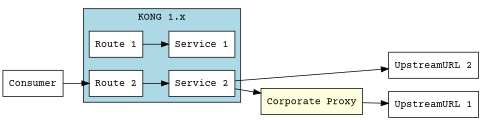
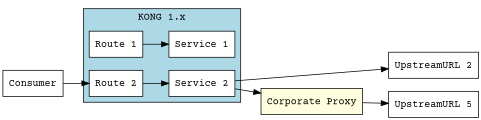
  digraph {
    fontname="Courier Prime"
    rankdir=LR
    node [fontname="Courier Prime" shape=box fillcolor=white style=filled]
    edge [fontname="Courier Prime"]
-   "UpstreamURL 1" [fillcolor="" style=""]
+   "UpstreamURL 1" [label="UpstreamURL 5" fillcolor="" style=""]
    "UpstreamURL 2" [fillcolor="" style=""]
    "Route 1"
    "Service 1"
    "Route 2"
    "Service 2"
    "Corporate Proxy" [fillcolor=lightyellow]
    Consumer [fillcolor="" style=""]
    subgraph sub_1 {
      rank=same
      "UpstreamURL 1"
      "UpstreamURL 2"
    }
    subgraph cluster_2 {
      fillcolor=lightblue
      label="KONG 1.x"
      style=filled
      "Route 1"
      "Service 1"
      "Route 2"
      "Service 2"
    }
    "Route 1" -> "Service 1"
    "Route 2" -> "Service 2"
    "Service 2" -> "UpstreamURL 2"
    "Service 2" -> "Corporate Proxy"
    "Corporate Proxy" -> "UpstreamURL 1"
    Consumer -> "Route 2"
  }
